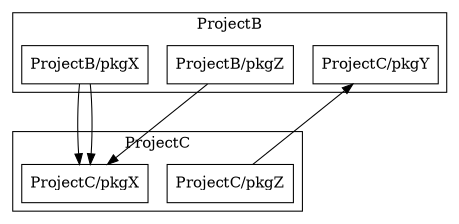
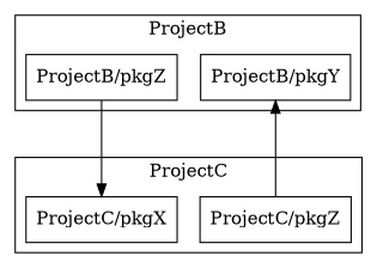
  digraph {
    compound=true
    node [shape=box]
    edge [minlen=2]
-   n1 [label="ProjectB/pkgX"]
-   n2 [label="ProjectC/pkgY"]
+   n2 [label="ProjectB/pkgY"]
    n3 [label="ProjectB/pkgZ"]
    n4 [label="ProjectC/pkgX"]
    n5 [label="ProjectC/pkgZ"]
    subgraph cluster_1 {
      label=ProjectB
-     n1
      n2
      n3
    }
    subgraph cluster_2 {
      label=ProjectC
      n4
      n5
    }
-   n1 -> n4
-   n1 -> n4
    n3 -> n4
    n5 -> n2
  }
